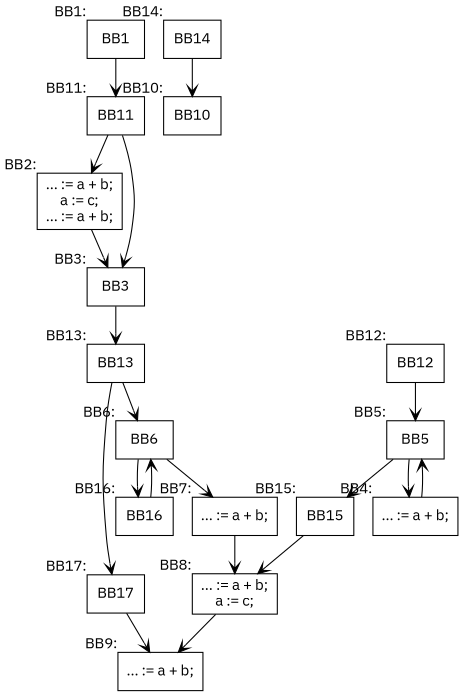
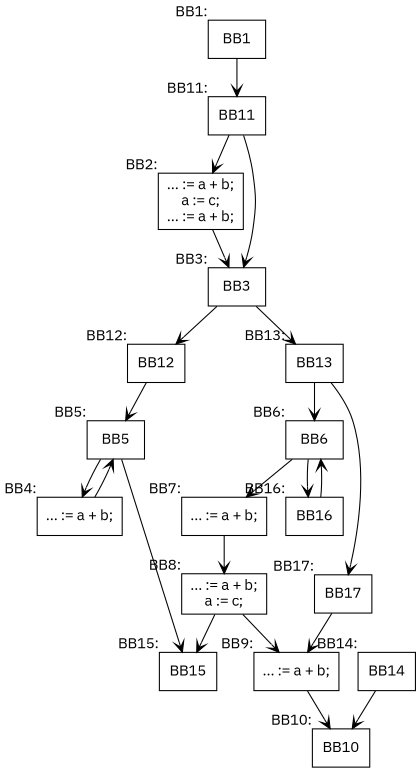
  digraph {
    fontname="IBM Plex Sans"
    node [fontname="IBM Plex Sans" shape=box]
    edge [arrowhead=open fontname="IBM Plex Sans"]
    BB1 [xlabel="BB1:"]
    BB11 [xlabel="BB11:"]
    n3 [label="... := a + b;\na := c;\n... := a + b;\n" xlabel="BB2:"]
    BB3 [xlabel="BB3:"]
    BB12 [xlabel="BB12:"]
    BB13 [xlabel="BB13:"]
    BB5 [xlabel="BB5:"]
    BB6 [xlabel="BB6:"]
    BB17 [xlabel="BB17:"]
    BB14 [xlabel="BB14:"]
    BB10 [xlabel="BB10:"]
    n12 [label="... := a + b;\n" xlabel="BB4:"]
    BB15 [xlabel="BB15:"]
    n14 [label="... := a + b;\na := c;\n" xlabel="BB8:"]
    n15 [label="... := a + b;\n" xlabel="BB7:"]
    BB16 [xlabel="BB16:"]
    n17 [label="... := a + b;\n" xlabel="BB9:"]
    BB1 -> BB11
    BB11 -> n3
    BB11 -> BB3
    n3 -> BB3
+   BB3 -> BB12
    BB3 -> BB13
    BB12 -> BB5
    BB13 -> BB6
    BB13 -> BB17
    BB5 -> n12
    BB5 -> BB15
    BB6 -> n15
    BB6 -> BB16
    BB17 -> n17
    BB14 -> BB10
    n12 -> BB5
-   BB15 -> n14
+   n14 -> BB15
    n14 -> n17
    n15 -> n14
    BB16 -> BB6
+   n17 -> BB10
  }
